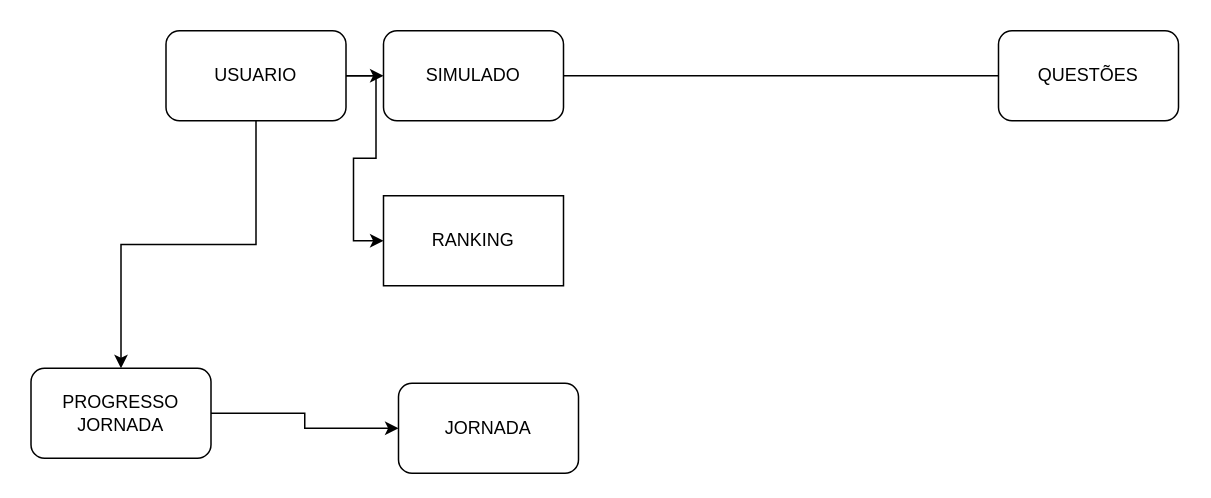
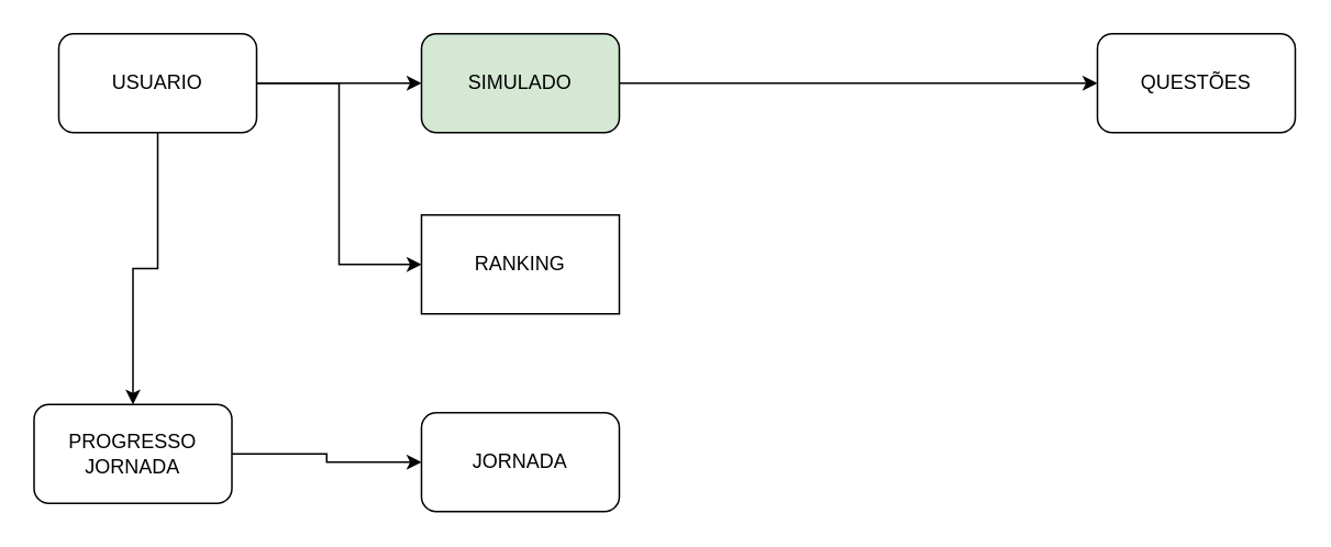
  <mxCell id="0" />
  <mxCell id="1" parent="0" />
  <mxCell id="2" style="edgeStyle=orthogonalEdgeStyle;rounded=0;orthogonalLoop=1;jettySize=auto;html=1;" edge="1" parent="1" source="5" target="8"><mxGeometry relative="1" as="geometry" /></mxCell>
  <mxCell id="3" style="edgeStyle=orthogonalEdgeStyle;rounded=0;orthogonalLoop=1;jettySize=auto;html=1;entryX=0;entryY=0.5;entryDx=0;entryDy=0;" edge="1" parent="1" source="5" target="9"><mxGeometry relative="1" as="geometry" /></mxCell>
  <mxCell id="4" style="edgeStyle=orthogonalEdgeStyle;rounded=0;orthogonalLoop=1;jettySize=auto;html=1;" edge="1" parent="1" source="5" target="12"><mxGeometry relative="1" as="geometry" /></mxCell>
- <mxCell id="5" value="USUARIO" style="rounded=1;whiteSpace=wrap;html=1;" vertex="1" parent="1"><mxGeometry x="110" y="20" width="120" height="60" as="geometry" /></mxCell>
+ <mxCell id="5" value="USUARIO" style="rounded=1;whiteSpace=wrap;html=1;" vertex="1" parent="1"><mxGeometry x="35" y="20" width="120" height="60" as="geometry" /></mxCell>
  <mxCell id="6" value="QUESTÕES" style="rounded=1;whiteSpace=wrap;html=1;" vertex="1" parent="1"><mxGeometry x="665" y="20" width="120" height="60" as="geometry" /></mxCell>
- <mxCell id="7" style="edgeStyle=orthogonalEdgeStyle;rounded=0;orthogonalLoop=1;jettySize=auto;html=1;endArrow=none;" edge="1" parent="1" source="8" target="6"><mxGeometry relative="1" as="geometry" /></mxCell>
- <mxCell id="8" value="SIMULADO" style="rounded=1;whiteSpace=wrap;html=1;" vertex="1" parent="1"><mxGeometry x="255" y="20" width="120" height="60" as="geometry" /></mxCell>
+ <mxCell id="7" style="edgeStyle=orthogonalEdgeStyle;rounded=0;orthogonalLoop=1;jettySize=auto;html=1;" edge="1" parent="1" source="8" target="6"><mxGeometry relative="1" as="geometry" /></mxCell>
+ <mxCell id="8" value="SIMULADO" style="rounded=1;whiteSpace=wrap;html=1;fillColor=#d5e8d4;" vertex="1" parent="1"><mxGeometry x="255" y="20" width="120" height="60" as="geometry" /></mxCell>
  <mxCell id="9" value="RANKING" style="whiteSpace=wrap;html=1;rounded=0;" vertex="1" parent="1"><mxGeometry x="255" y="130" width="120" height="60" as="geometry" /></mxCell>
- <mxCell id="10" value="JORNADA" style="rounded=1;whiteSpace=wrap;html=1;" vertex="1" parent="1"><mxGeometry x="265" y="255" width="120" height="60" as="geometry" /></mxCell>
+ <mxCell id="10" value="JORNADA" style="rounded=1;whiteSpace=wrap;html=1;" vertex="1" parent="1"><mxGeometry x="255" y="250" width="120" height="60" as="geometry" /></mxCell>
  <mxCell id="11" style="edgeStyle=orthogonalEdgeStyle;rounded=0;orthogonalLoop=1;jettySize=auto;html=1;" edge="1" parent="1" source="12" target="10"><mxGeometry relative="1" as="geometry" /></mxCell>
  <mxCell id="12" value="PROGRESSO JORNADA" style="rounded=1;whiteSpace=wrap;html=1;" vertex="1" parent="1"><mxGeometry x="20" y="245" width="120" height="60" as="geometry" /></mxCell>
